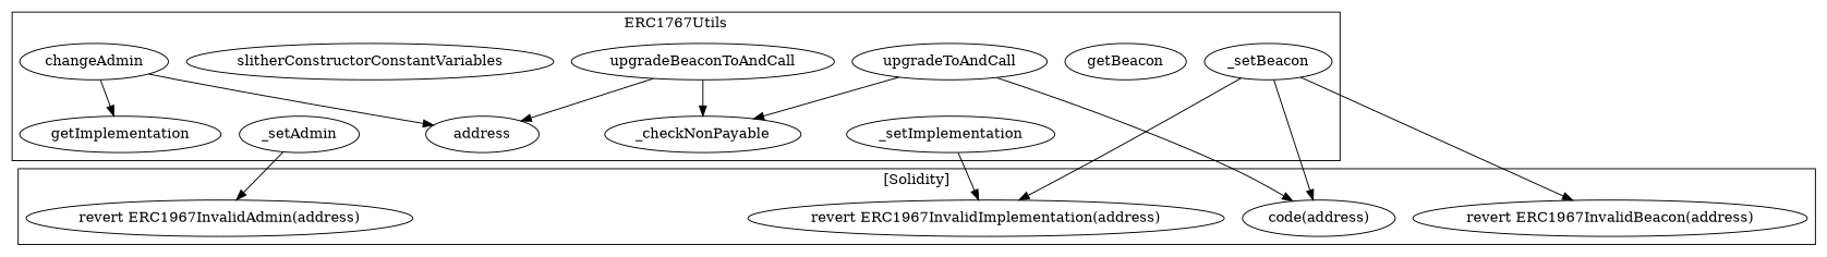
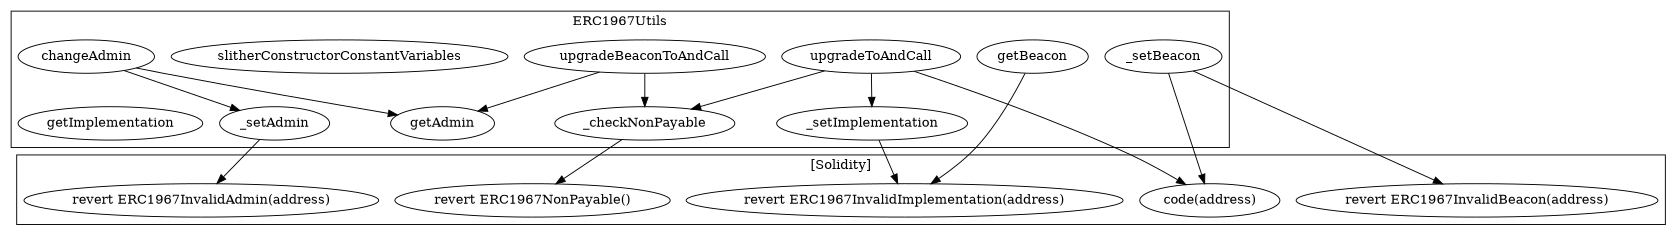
  strict digraph {
    n1 [label=_checkNonPayable]
    n2 [label=getBeacon]
    n3 [label=_setAdmin]
    n4 [label=_setBeacon]
    n5 [label=upgradeToAndCall]
    n6 [label=_setImplementation]
    n7 [label=changeAdmin]
-   n8 [label=address]
+   n8 [label=getAdmin]
    n9 [label=slitherConstructorConstantVariables]
    n10 [label=upgradeBeaconToAndCall]
    n11 [label=getImplementation]
+   "revert ERC1967NonPayable()"
    "revert ERC1967InvalidAdmin(address)"
    "revert ERC1967InvalidImplementation(address)"
    "revert ERC1967InvalidBeacon(address)"
    "code(address)"
    subgraph cluster_1 {
-     label=ERC1767Utils
+     label=ERC1967Utils
      n1
      n2
      n3
      n4
      n5
      n6
      n7
      n8
      n9
      n10
      n11
    }
    subgraph cluster_2 {
      label="[Solidity]"
+     "revert ERC1967NonPayable()"
      "revert ERC1967InvalidAdmin(address)"
      "revert ERC1967InvalidImplementation(address)"
      "revert ERC1967InvalidBeacon(address)"
      "code(address)"
    }
+   n1 -> "revert ERC1967NonPayable()"
    n3 -> "revert ERC1967InvalidAdmin(address)"
-   n4 -> "revert ERC1967InvalidImplementation(address)"
+   n2 -> "revert ERC1967InvalidImplementation(address)"
    n4 -> "revert ERC1967InvalidBeacon(address)"
    n4 -> "code(address)"
    n5 -> n1
+   n5 -> n6
    n5 -> "code(address)"
    n6 -> "revert ERC1967InvalidImplementation(address)"
-   n7 -> n11
+   n7 -> n3
    n7 -> n8
    n10 -> n1
    n10 -> n8
  }
